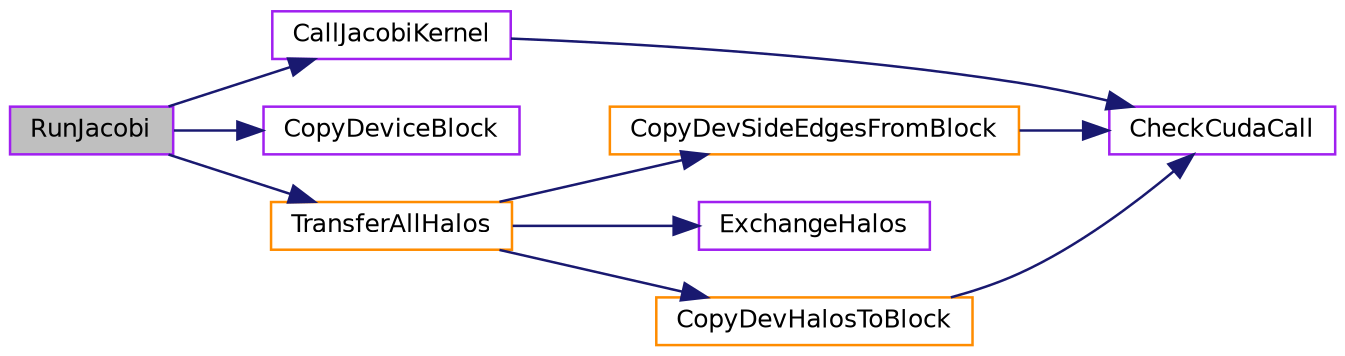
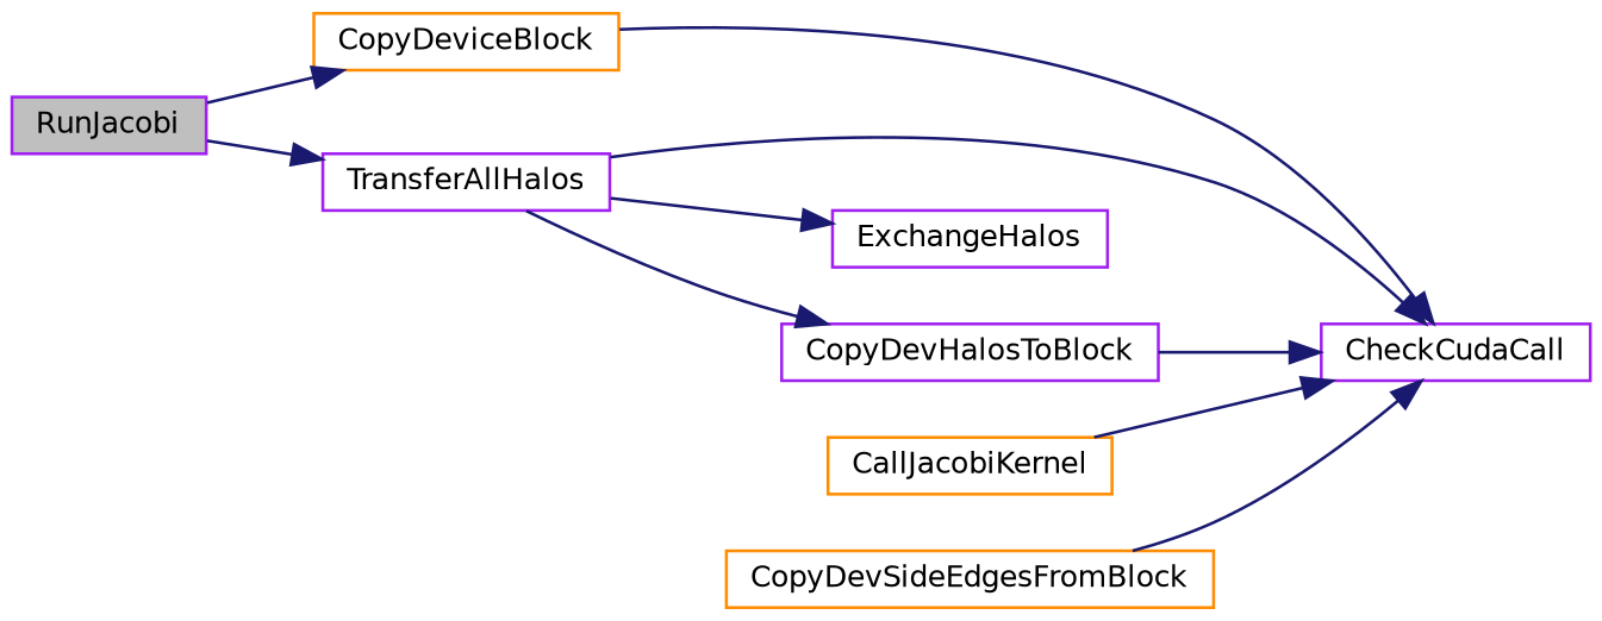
  digraph {
    rankdir=LR
    node [color=purple fillcolor=white fontname=Helvetica fontsize=10 shape=record style=filled]
    edge [color=midnightblue fontname=Helvetica fontsize=10 labelfontname=Helvetica labelfontsize=10 style=solid]
    n1 [fillcolor=grey75 fontcolor=black height=0.2 label=RunJacobi width=0.4]
-   n2 [height=0.2 label=CallJacobiKernel width=0.4]
-   n3 [height=0.2 label=CopyDeviceBlock width=0.4]
-   n4 [color=darkorange height=0.2 label=TransferAllHalos width=0.4]
+   n2 [color=darkorange height=0.2 label=CallJacobiKernel width=0.4]
+   n3 [color=darkorange height=0.2 label=CopyDeviceBlock width=0.4]
+   n4 [height=0.2 label=TransferAllHalos width=0.4]
    n5 [height=0.2 label=CheckCudaCall width=0.4]
    n6 [color=darkorange height=0.2 label=CopyDevSideEdgesFromBlock width=0.4]
    n7 [height=0.2 label=ExchangeHalos width=0.4]
-   n8 [color=darkorange height=0.2 label=CopyDevHalosToBlock width=0.4]
-   n1 -> n2
+   n8 [height=0.2 label=CopyDevHalosToBlock width=0.4]
    n1 -> n3
    n1 -> n4
    n2 -> n5
-   n4 -> n6
+   n3 -> n5
+   n4 -> n5
    n4 -> n7
    n4 -> n8
    n6 -> n5
    n8 -> n5
  }
